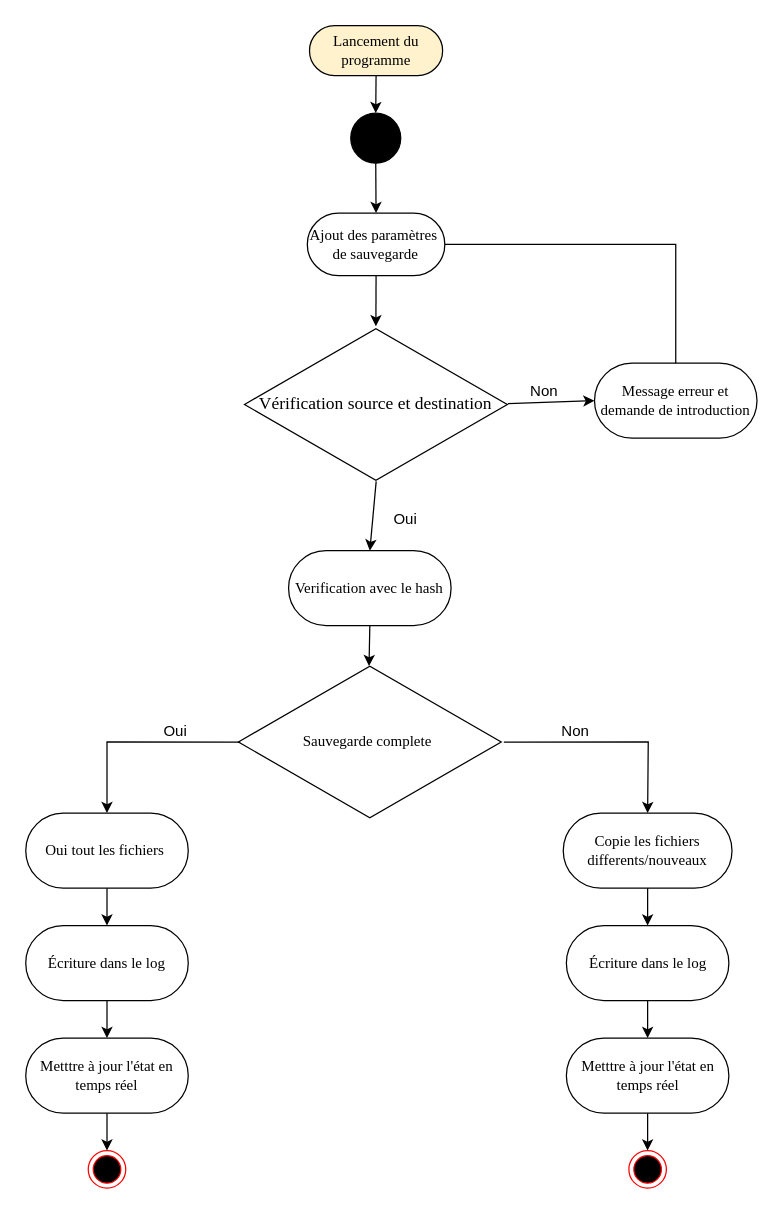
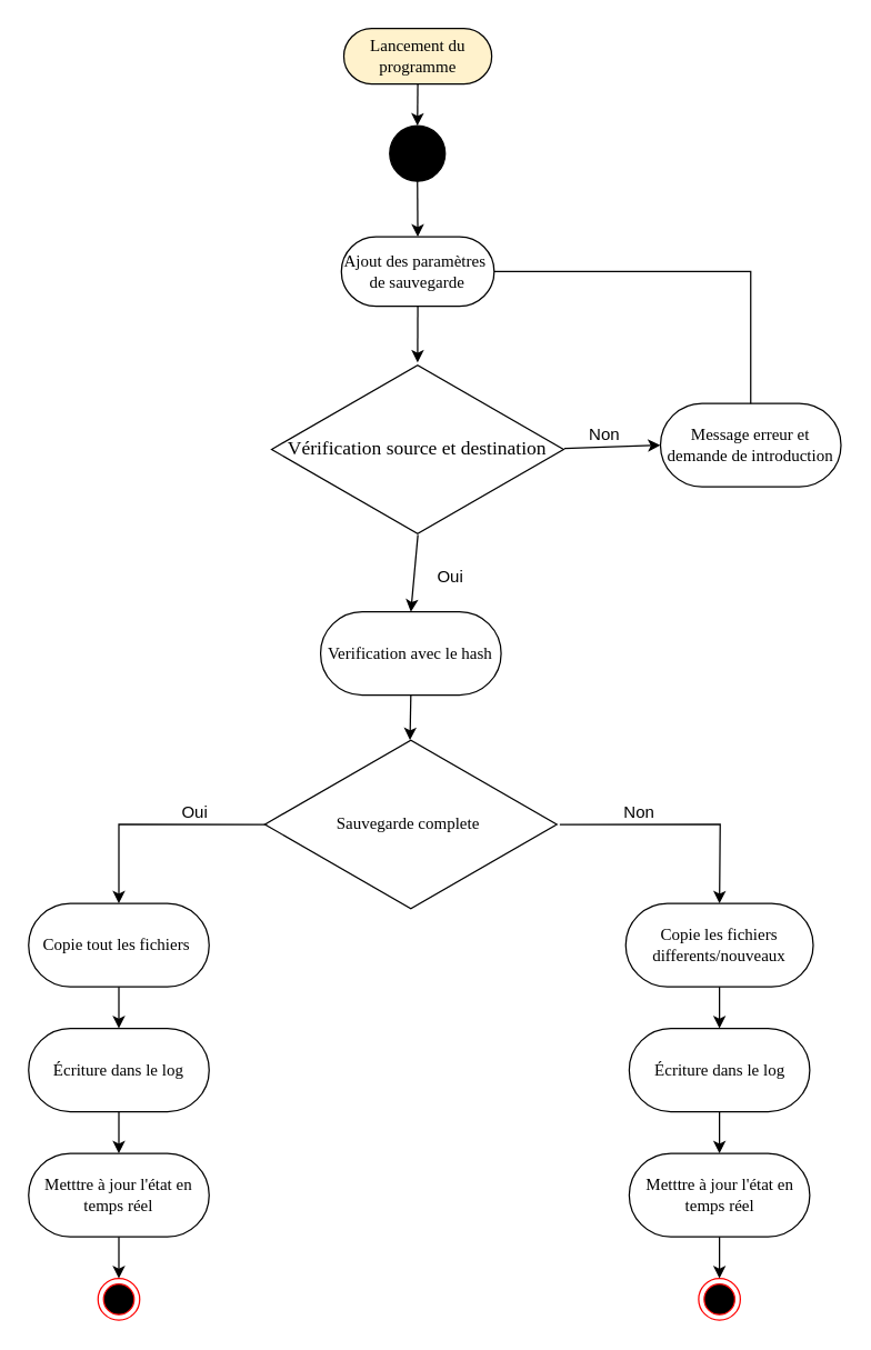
  <mxCell id="0" />
  <mxCell id="1" parent="0" />
  <mxCell id="2" value="Lancement du programme" style="rounded=1;whiteSpace=wrap;html=1;shadow=0;comic=0;labelBackgroundColor=none;strokeWidth=1;fontFamily=Verdana;fontSize=12;align=center;arcSize=50;fillColor=#fff2cc;" vertex="1" parent="1"><mxGeometry x="247" y="20" width="106.5" height="40" as="geometry" /></mxCell>
  <mxCell id="3" value="" style="ellipse;whiteSpace=wrap;html=1;rounded=0;shadow=0;comic=0;labelBackgroundColor=none;strokeWidth=1;fillColor=#000000;fontFamily=Verdana;fontSize=12;align=center;" vertex="1" parent="1"><mxGeometry x="280" y="90" width="40" height="40" as="geometry" /></mxCell>
  <mxCell id="4" value="&lt;font face=&quot;Verdana&quot; style=&quot;font-size: 14px;&quot;&gt;&amp;nbsp;Vérification source et destination&amp;nbsp;&lt;/font&gt;" style="html=1;whiteSpace=wrap;aspect=fixed;shape=isoRectangle;" vertex="1" parent="1"><mxGeometry x="195" y="260" width="210.25" height="126.15" as="geometry" /></mxCell>
  <mxCell id="5" value="" style="endArrow=classic;html=1;rounded=0;exitX=0.5;exitY=1;exitDx=0;exitDy=0;entryX=0.5;entryY=0;entryDx=0;entryDy=0;" edge="1" parent="1" source="2" target="3"><mxGeometry width="50" height="50" relative="1" as="geometry"><mxPoint x="275" y="230" as="sourcePoint" /><mxPoint x="325" y="180" as="targetPoint" /></mxGeometry></mxCell>
  <mxCell id="6" value="Ajout des&amp;nbsp;paramètres&amp;nbsp; de sauvegarde" style="rounded=1;whiteSpace=wrap;html=1;shadow=0;comic=0;labelBackgroundColor=none;strokeWidth=1;fontFamily=Verdana;fontSize=12;align=center;arcSize=50;" vertex="1" parent="1"><mxGeometry x="245.25" y="170" width="110" height="50" as="geometry" /></mxCell>
  <mxCell id="7" value="" style="endArrow=classic;html=1;rounded=0;exitX=0.5;exitY=1;exitDx=0;exitDy=0;entryX=0.5;entryY=0;entryDx=0;entryDy=0;" edge="1" parent="1" source="3" target="6"><mxGeometry width="50" height="50" relative="1" as="geometry"><mxPoint x="275" y="230" as="sourcePoint" /><mxPoint x="325" y="180" as="targetPoint" /></mxGeometry></mxCell>
  <mxCell id="8" value="" style="endArrow=classic;html=1;rounded=0;exitX=0.5;exitY=1;exitDx=0;exitDy=0;entryX=0.5;entryY=0.004;entryDx=0;entryDy=0;entryPerimeter=0;" edge="1" parent="1" source="6" target="4"><mxGeometry width="50" height="50" relative="1" as="geometry"><mxPoint x="275" y="230" as="sourcePoint" /><mxPoint x="325" y="180" as="targetPoint" /></mxGeometry></mxCell>
  <mxCell id="9" value="Message erreur et demande de introduction" style="rounded=1;whiteSpace=wrap;html=1;shadow=0;comic=0;labelBackgroundColor=none;strokeWidth=1;fontFamily=Verdana;fontSize=12;align=center;arcSize=50;" vertex="1" parent="1"><mxGeometry x="475" y="290" width="130" height="60" as="geometry" /></mxCell>
  <mxCell id="10" value="" style="endArrow=classic;html=1;rounded=0;entryX=0;entryY=0.5;entryDx=0;entryDy=0;exitX=1.002;exitY=0.495;exitDx=0;exitDy=0;exitPerimeter=0;" edge="1" parent="1" source="4" target="9"><mxGeometry width="50" height="50" relative="1" as="geometry"><mxPoint x="235" y="350" as="sourcePoint" /><mxPoint x="285" y="300" as="targetPoint" /></mxGeometry></mxCell>
  <mxCell id="11" value="Non" style="text;html=1;align=center;verticalAlign=middle;whiteSpace=wrap;rounded=0;" vertex="1" parent="1"><mxGeometry x="405.25" y="298.07" width="60" height="30" as="geometry" /></mxCell>
  <mxCell id="12" value="" style="endArrow=none;html=1;rounded=0;entryX=1;entryY=0.5;entryDx=0;entryDy=0;exitX=0.5;exitY=0;exitDx=0;exitDy=0;" edge="1" parent="1" source="9" target="6"><mxGeometry width="50" height="50" relative="1" as="geometry"><mxPoint x="235" y="350" as="sourcePoint" /><mxPoint x="285" y="300" as="targetPoint" /><Array as="points"><mxPoint x="540" y="195" /></Array></mxGeometry></mxCell>
  <mxCell id="13" value="Oui" style="text;html=1;align=center;verticalAlign=middle;whiteSpace=wrap;rounded=0;" vertex="1" parent="1"><mxGeometry x="293.5" y="400" width="60" height="30" as="geometry" /></mxCell>
  <mxCell id="14" value="&lt;font face=&quot;Verdana&quot;&gt;Sauvegarde complete&amp;nbsp;&lt;/font&gt;" style="html=1;whiteSpace=wrap;aspect=fixed;shape=isoRectangle;" vertex="1" parent="1"><mxGeometry x="190.13" y="530" width="210.25" height="126.15" as="geometry" /></mxCell>
- <mxCell id="15" value="Oui tout les fichiers&amp;nbsp;" style="rounded=1;whiteSpace=wrap;html=1;shadow=0;comic=0;labelBackgroundColor=none;strokeWidth=1;fontFamily=Verdana;fontSize=12;align=center;arcSize=50;" vertex="1" parent="1"><mxGeometry x="20" y="650" width="130" height="60" as="geometry" /></mxCell>
+ <mxCell id="15" value="Copie tout les fichiers&amp;nbsp;" style="rounded=1;whiteSpace=wrap;html=1;shadow=0;comic=0;labelBackgroundColor=none;strokeWidth=1;fontFamily=Verdana;fontSize=12;align=center;arcSize=50;" vertex="1" parent="1"><mxGeometry x="20" y="650" width="130" height="60" as="geometry" /></mxCell>
  <mxCell id="16" value="" style="endArrow=classic;html=1;rounded=0;exitX=0.007;exitY=0.501;exitDx=0;exitDy=0;exitPerimeter=0;entryX=0.5;entryY=0;entryDx=0;entryDy=0;" edge="1" parent="1" source="14" target="15"><mxGeometry width="50" height="50" relative="1" as="geometry"><mxPoint x="230" y="730" as="sourcePoint" /><mxPoint x="280" y="680" as="targetPoint" /><Array as="points"><mxPoint x="85" y="593" /></Array></mxGeometry></mxCell>
  <mxCell id="17" value="Oui" style="text;html=1;align=center;verticalAlign=middle;whiteSpace=wrap;rounded=0;" vertex="1" parent="1"><mxGeometry x="110" y="570" width="60" height="30" as="geometry" /></mxCell>
  <mxCell id="18" value="Copie les fichiers differents/nouveaux" style="rounded=1;whiteSpace=wrap;html=1;shadow=0;comic=0;labelBackgroundColor=none;strokeWidth=1;fontFamily=Verdana;fontSize=12;align=center;arcSize=50;" vertex="1" parent="1"><mxGeometry x="450" y="650" width="135" height="60" as="geometry" /></mxCell>
  <mxCell id="19" value="" style="endArrow=classic;html=1;rounded=0;exitX=1.01;exitY=0.501;exitDx=0;exitDy=0;exitPerimeter=0;entryX=0.5;entryY=0;entryDx=0;entryDy=0;" edge="1" parent="1" source="14" target="18"><mxGeometry width="50" height="50" relative="1" as="geometry"><mxPoint x="230" y="670" as="sourcePoint" /><mxPoint x="280" y="620" as="targetPoint" /><Array as="points"><mxPoint x="518" y="593" /></Array></mxGeometry></mxCell>
  <mxCell id="20" value="Non" style="text;html=1;align=center;verticalAlign=middle;whiteSpace=wrap;rounded=0;" vertex="1" parent="1"><mxGeometry x="430" y="570" width="60" height="30" as="geometry" /></mxCell>
  <mxCell id="21" value="Verification avec le hash" style="rounded=1;whiteSpace=wrap;html=1;shadow=0;comic=0;labelBackgroundColor=none;strokeWidth=1;fontFamily=Verdana;fontSize=12;align=center;arcSize=50;" vertex="1" parent="1"><mxGeometry x="230.26" y="440" width="130" height="60" as="geometry" /></mxCell>
  <mxCell id="22" value="" style="endArrow=classic;html=1;rounded=0;exitX=0.5;exitY=1;exitDx=0;exitDy=0;entryX=0.497;entryY=0.019;entryDx=0;entryDy=0;entryPerimeter=0;" edge="1" parent="1" source="21" target="14"><mxGeometry width="50" height="50" relative="1" as="geometry"><mxPoint x="235" y="580" as="sourcePoint" /><mxPoint x="295" y="530" as="targetPoint" /></mxGeometry></mxCell>
  <mxCell id="23" value="" style="endArrow=classic;html=1;rounded=0;exitX=0.501;exitY=0.988;exitDx=0;exitDy=0;exitPerimeter=0;entryX=0.5;entryY=0;entryDx=0;entryDy=0;" edge="1" parent="1" source="4" target="21"><mxGeometry width="50" height="50" relative="1" as="geometry"><mxPoint x="235" y="460" as="sourcePoint" /><mxPoint x="285" y="410" as="targetPoint" /></mxGeometry></mxCell>
  <mxCell id="24" value="Écriture dans le log" style="rounded=1;whiteSpace=wrap;html=1;shadow=0;comic=0;labelBackgroundColor=none;strokeWidth=1;fontFamily=Verdana;fontSize=12;align=center;arcSize=50;" vertex="1" parent="1"><mxGeometry x="20" y="740" width="130" height="60" as="geometry" /></mxCell>
  <mxCell id="25" value="Écriture dans le log" style="rounded=1;whiteSpace=wrap;html=1;shadow=0;comic=0;labelBackgroundColor=none;strokeWidth=1;fontFamily=Verdana;fontSize=12;align=center;arcSize=50;" vertex="1" parent="1"><mxGeometry x="452.5" y="740" width="130" height="60" as="geometry" /></mxCell>
  <mxCell id="26" value="" style="endArrow=classic;html=1;rounded=0;exitX=0.5;exitY=1;exitDx=0;exitDy=0;entryX=0.5;entryY=0;entryDx=0;entryDy=0;" edge="1" parent="1" source="15" target="24"><mxGeometry width="50" height="50" relative="1" as="geometry"><mxPoint x="235" y="850" as="sourcePoint" /><mxPoint x="285" y="800" as="targetPoint" /></mxGeometry></mxCell>
  <mxCell id="27" value="" style="endArrow=classic;html=1;rounded=0;exitX=0.5;exitY=1;exitDx=0;exitDy=0;entryX=0.5;entryY=0;entryDx=0;entryDy=0;" edge="1" parent="1" source="18" target="25"><mxGeometry width="50" height="50" relative="1" as="geometry"><mxPoint x="235" y="850" as="sourcePoint" /><mxPoint x="285" y="800" as="targetPoint" /></mxGeometry></mxCell>
  <mxCell id="28" value="" style="ellipse;html=1;shape=endState;fillColor=#000000;strokeColor=#ff0000;" vertex="1" parent="1"><mxGeometry x="70" y="920" width="30" height="30" as="geometry" /></mxCell>
  <mxCell id="29" value="Metttre à jour l'état en temps réel" style="rounded=1;whiteSpace=wrap;html=1;shadow=0;comic=0;labelBackgroundColor=none;strokeWidth=1;fontFamily=Verdana;fontSize=12;align=center;arcSize=50;" vertex="1" parent="1"><mxGeometry x="20" y="830" width="130" height="60" as="geometry" /></mxCell>
  <mxCell id="30" value="Metttre à jour l'état en temps réel" style="rounded=1;whiteSpace=wrap;html=1;shadow=0;comic=0;labelBackgroundColor=none;strokeWidth=1;fontFamily=Verdana;fontSize=12;align=center;arcSize=50;" vertex="1" parent="1"><mxGeometry x="452.5" y="830" width="130" height="60" as="geometry" /></mxCell>
  <mxCell id="31" value="" style="endArrow=classic;html=1;rounded=0;exitX=0.5;exitY=1;exitDx=0;exitDy=0;entryX=0.5;entryY=0;entryDx=0;entryDy=0;" edge="1" parent="1" source="24" target="29"><mxGeometry width="50" height="50" relative="1" as="geometry"><mxPoint x="235" y="850" as="sourcePoint" /><mxPoint x="285" y="800" as="targetPoint" /></mxGeometry></mxCell>
  <mxCell id="32" value="" style="endArrow=classic;html=1;rounded=0;exitX=0.5;exitY=1;exitDx=0;exitDy=0;entryX=0.5;entryY=0;entryDx=0;entryDy=0;" edge="1" parent="1" source="25" target="30"><mxGeometry width="50" height="50" relative="1" as="geometry"><mxPoint x="235" y="850" as="sourcePoint" /><mxPoint x="285" y="800" as="targetPoint" /></mxGeometry></mxCell>
  <mxCell id="33" value="" style="endArrow=classic;html=1;rounded=0;exitX=0.5;exitY=1;exitDx=0;exitDy=0;entryX=0.5;entryY=0;entryDx=0;entryDy=0;" edge="1" parent="1" source="29" target="28"><mxGeometry width="50" height="50" relative="1" as="geometry"><mxPoint x="235" y="850" as="sourcePoint" /><mxPoint x="285" y="800" as="targetPoint" /></mxGeometry></mxCell>
  <mxCell id="34" value="" style="ellipse;html=1;shape=endState;fillColor=#000000;strokeColor=#ff0000;" vertex="1" parent="1"><mxGeometry x="502.5" y="920" width="30" height="30" as="geometry" /></mxCell>
  <mxCell id="35" value="" style="endArrow=classic;html=1;rounded=0;exitX=0.5;exitY=1;exitDx=0;exitDy=0;entryX=0.5;entryY=0;entryDx=0;entryDy=0;" edge="1" parent="1" source="30" target="34"><mxGeometry width="50" height="50" relative="1" as="geometry"><mxPoint x="235" y="850" as="sourcePoint" /><mxPoint x="285" y="800" as="targetPoint" /></mxGeometry></mxCell>
